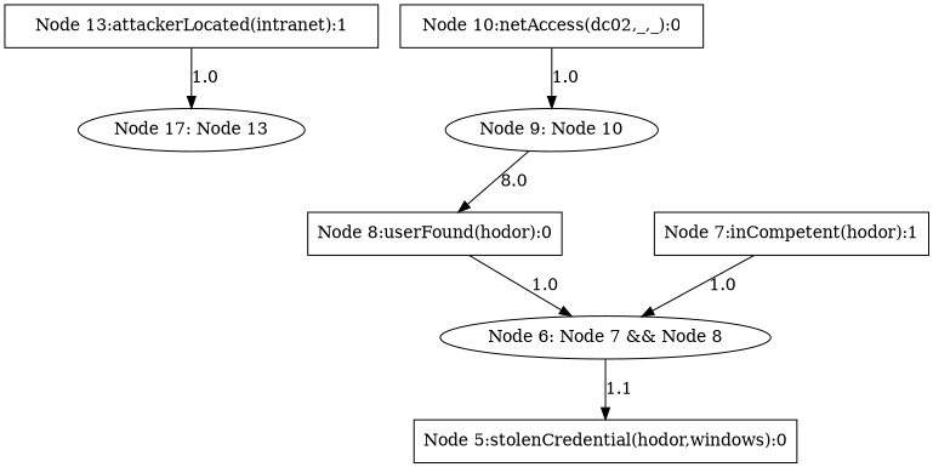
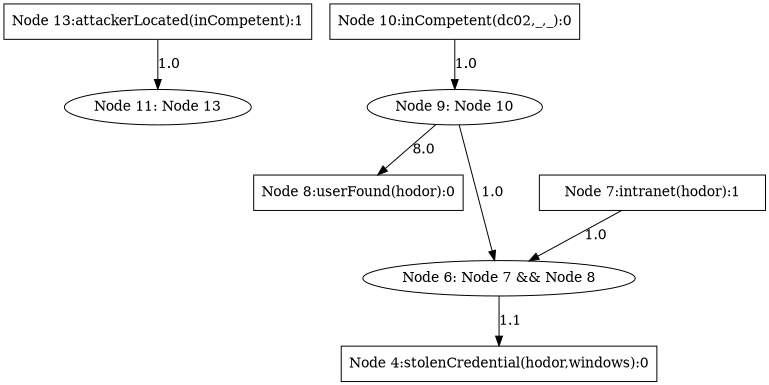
  strict digraph {
    node [nodeType=AND probArray=1.0 shape=box]
    edge [color=black]
-   n1 [label="Node 13:attackerLocated(intranet):1"]
-   n2 [label="Node 17: Node 13" shape=ellipse]
-   n3 [label="Node 10:netAccess(dc02,_,_):0" nodeType=OR]
+   n1 [label="Node 13:attackerLocated(inCompetent):1"]
+   n2 [label="Node 11: Node 13" shape=ellipse]
+   n3 [label="Node 10:inCompetent(dc02,_,_):0" nodeType=OR]
    n4 [label="Node 9: Node 10" shape=ellipse]
    n5 [label="Node 8:userFound(hodor):0" nodeType=OR]
    n6 [label="Node 6: Node 7 && Node 8" probArray="1.0 1.0" shape=ellipse]
-   n7 [label="Node 5:stolenCredential(hodor,windows):0" nodeType=OR]
-   n8 [label="Node 7:inCompetent(hodor):1"]
+   n7 [label="Node 4:stolenCredential(hodor,windows):0" nodeType=OR]
+   n8 [label="Node 7:intranet(hodor):1"]
    n1 -> n2 [label=1.0]
    n3 -> n4 [label=1.0]
    n4 -> n5 [label=8.0]
-   n5 -> n6 [label=1.0]
+   n4 -> n6 [label=1.0]
    n6 -> n7 [label=1.1]
    n8 -> n6 [label=1.0]
  }
